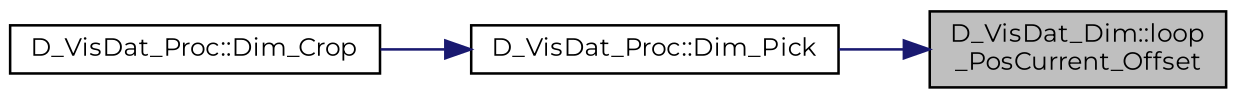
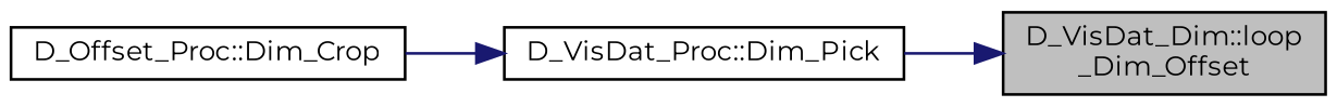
  digraph {
    fontname=Montserrat
    rankdir=RL
    node [color=black fillcolor=white fontname=Montserrat fontsize=10 shape=record style=filled]
    edge [color=midnightblue dir=back fontname=Montserrat fontsize=10 labelfontname=Helvetica labelfontsize=10 style=solid]
-   n1 [fillcolor=grey75 fontcolor=black height=0.2 label="D_VisDat_Dim::loop\l_PosCurrent_Offset" width=0.4]
+   n1 [fillcolor=grey75 fontcolor=black height=0.2 label="D_VisDat_Dim::loop\l_Dim_Offset" width=0.4]
    n2 [height=0.2 label="D_VisDat_Proc::Dim_Pick" width=0.4]
-   n3 [height=0.2 label="D_VisDat_Proc::Dim_Crop" width=0.4]
+   n3 [height=0.2 label="D_Offset_Proc::Dim_Crop" width=0.4]
    n1 -> n2
    n2 -> n3
  }
